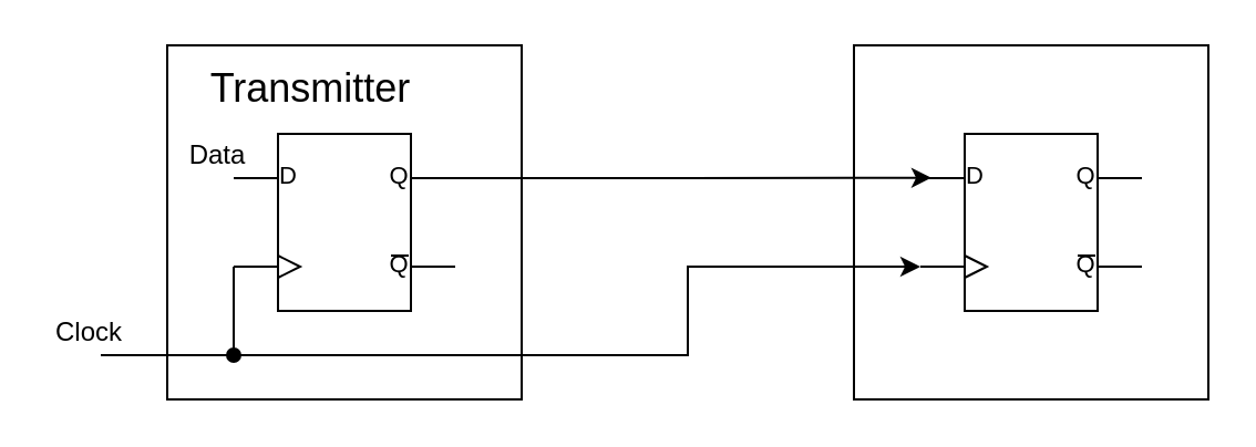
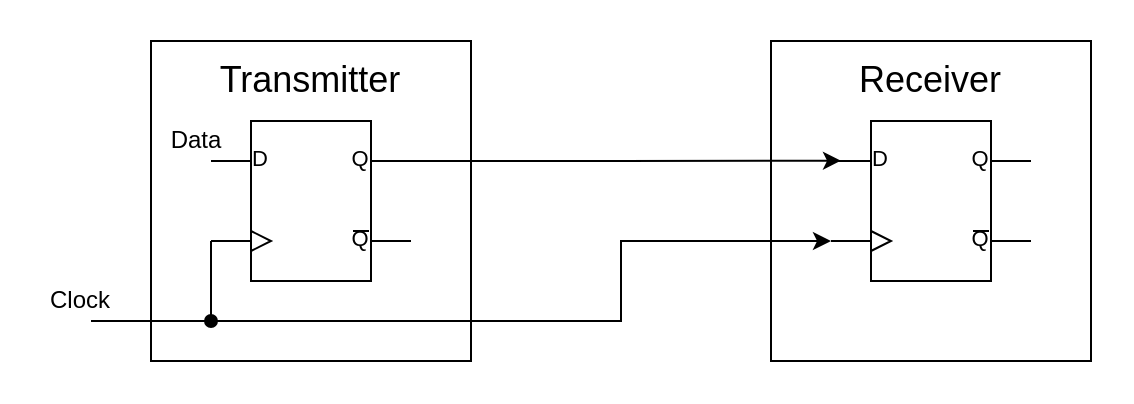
  <mxCell id="0" />
  <mxCell id="1" parent="0" />
  <mxCell id="2" value="" style="whiteSpace=wrap;html=1;aspect=fixed;" vertex="1" parent="1"><mxGeometry x="385" y="20" width="160" height="160" as="geometry" /></mxCell>
  <mxCell id="3" value="" style="verticalLabelPosition=bottom;shadow=0;dashed=0;align=center;html=1;verticalAlign=top;shape=mxgraph.electrical.logic_gates.d_type_flip-flop;fillColor=#FFFFFF;" vertex="1" parent="1"><mxGeometry x="415" y="60" width="100" height="80" as="geometry" /></mxCell>
  <mxCell id="4" value="" style="whiteSpace=wrap;html=1;aspect=fixed;" vertex="1" parent="1"><mxGeometry x="75" y="20" width="160" height="160" as="geometry" /></mxCell>
- <mxCell id="5" value="&lt;font style=&quot;font-size: 18px&quot;&gt;Transmitter&lt;/font&gt;" style="text;html=1;strokeColor=none;fillColor=none;align=center;verticalAlign=middle;whiteSpace=wrap;rounded=0;" vertex="1" parent="1"><mxGeometry x="95" y="30" width="90" height="20" as="geometry" /></mxCell>
+ <mxCell id="5" value="&lt;font style=&quot;font-size: 18px&quot;&gt;Transmitter&lt;/font&gt;" style="text;html=1;strokeColor=none;fillColor=none;align=center;verticalAlign=middle;whiteSpace=wrap;rounded=0;" vertex="1" parent="1"><mxGeometry x="110" y="30" width="90" height="20" as="geometry" /></mxCell>
+ <mxCell id="6" value="&lt;font style=&quot;font-size: 18px&quot;&gt;Receiver&lt;/font&gt;" style="text;html=1;strokeColor=none;fillColor=none;align=center;verticalAlign=middle;whiteSpace=wrap;rounded=0;" vertex="1" parent="1"><mxGeometry x="420" y="30" width="90" height="20" as="geometry" /></mxCell>
  <mxCell id="7" style="edgeStyle=orthogonalEdgeStyle;rounded=0;orthogonalLoop=1;jettySize=auto;html=1;exitX=1;exitY=0.25;exitDx=0;exitDy=0;exitPerimeter=0;entryX=0.05;entryY=0.248;entryDx=0;entryDy=0;entryPerimeter=0;" edge="1" parent="1" source="9" target="3"><mxGeometry relative="1" as="geometry" /></mxCell>
  <mxCell id="8" style="edgeStyle=orthogonalEdgeStyle;rounded=0;orthogonalLoop=1;jettySize=auto;html=1;exitX=0;exitY=0.75;exitDx=0;exitDy=0;exitPerimeter=0;entryX=0;entryY=0.75;entryDx=0;entryDy=0;entryPerimeter=0;" edge="1" parent="1" source="9" target="3"><mxGeometry relative="1" as="geometry"><Array as="points"><mxPoint x="105" y="160" /><mxPoint x="310" y="160" /><mxPoint x="310" y="120" /></Array></mxGeometry></mxCell>
  <mxCell id="9" value="" style="verticalLabelPosition=bottom;shadow=0;dashed=0;align=center;html=1;verticalAlign=top;shape=mxgraph.electrical.logic_gates.d_type_flip-flop;fillColor=#FFFFFF;" vertex="1" parent="1"><mxGeometry x="105" y="60" width="100" height="80" as="geometry" /></mxCell>
  <mxCell id="10" value="" style="endArrow=oval;html=1;endFill=1;" edge="1" parent="1"><mxGeometry width="50" height="50" relative="1" as="geometry"><mxPoint x="45" y="160" as="sourcePoint" /><mxPoint x="105" y="160" as="targetPoint" /></mxGeometry></mxCell>
  <mxCell id="11" value="Clock" style="text;html=1;strokeColor=none;fillColor=none;align=center;verticalAlign=middle;whiteSpace=wrap;rounded=0;" vertex="1" parent="1"><mxGeometry x="20" y="140" width="40" height="20" as="geometry" /></mxCell>
  <mxCell id="12" value="Data" style="text;html=1;strokeColor=none;fillColor=none;align=center;verticalAlign=middle;whiteSpace=wrap;rounded=0;" vertex="1" parent="1"><mxGeometry x="78" y="60" width="40" height="20" as="geometry" /></mxCell>
